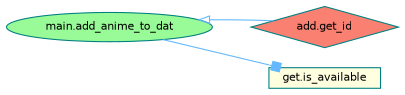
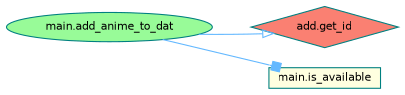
  digraph {
    rankdir=LR
    node [color=teal fontname=Helvetica fontsize=10 style=filled]
    edge [color=steelblue1 fontname=Helvetica fontsize=10 labelfontname=Helvetica labelfontsize=10 style=solid]
    n1 [fillcolor=palegreen fontcolor=black height=0.2 label="main.add_anime_to_dat" shape=ellipse width=0.4]
    n2 [fillcolor=salmon height=0.2 label="add.get_id" shape=diamond width=0.4]
-   n3 [fillcolor=lightyellow height=0.2 label="get.is_available" shape=box width=0.4]
-   n2 -> n1 [arrowhead=onormal]
+   n3 [fillcolor=lightyellow height=0.2 label="main.is_available" shape=box width=0.4]
+   n1 -> n2 [arrowhead=onormal]
    n1 -> n3 [arrowhead=box]
  }
